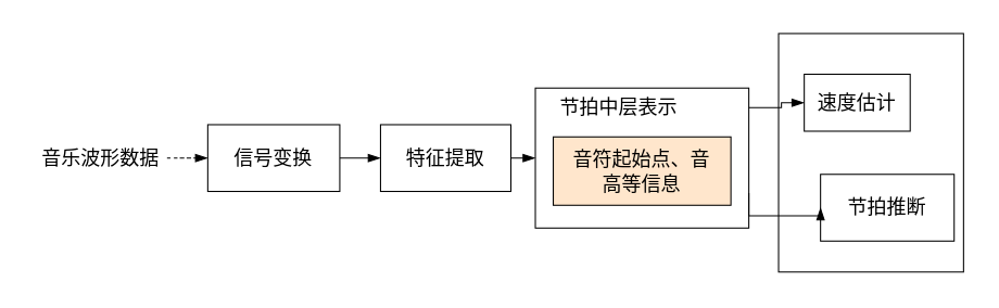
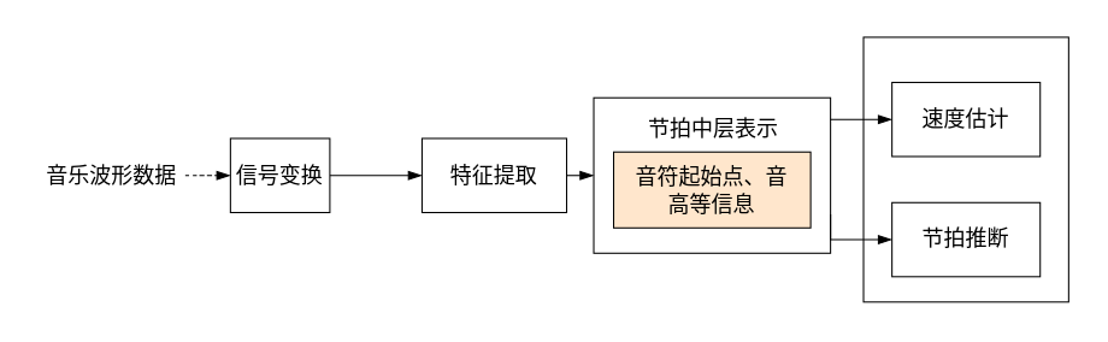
  <mxCell id="0" />
  <mxCell id="1" parent="0" />
  <mxCell id="2" value="" style="rounded=0;whiteSpace=wrap;html=1;sketch=0;strokeWidth=0.7;fillColor=none;fontFamily=宋体-简;" parent="1" vertex="1"><mxGeometry x="328" y="53.5" width="131" height="86" as="geometry" /></mxCell>
  <mxCell id="3" value="" style="rounded=0;whiteSpace=wrap;html=1;sketch=0;strokeWidth=0.7;fillColor=none;fontFamily=宋体-简;" parent="1" vertex="1"><mxGeometry x="477.25" y="20" width="113.5" height="146.5" as="geometry" /></mxCell>
  <mxCell id="4" value="" style="edgeStyle=orthogonalEdgeStyle;rounded=0;sketch=0;orthogonalLoop=1;jettySize=auto;html=1;strokeWidth=0.7;endArrow=blockThin;endFill=1;fontFamily=宋体-简;dashed=1;" parent="1" source="5" target="7" edge="1"><mxGeometry relative="1" as="geometry" /></mxCell>
  <mxCell id="5" value="音乐波形数据" style="text;html=1;align=center;verticalAlign=middle;resizable=0;points=[];autosize=1;strokeColor=none;fillColor=none;fontFamily=宋体-简;strokeWidth=0.7;" parent="1" vertex="1"><mxGeometry x="20" y="87.5" width="82" height="18" as="geometry" /></mxCell>
  <mxCell id="6" value="" style="edgeStyle=orthogonalEdgeStyle;rounded=0;sketch=0;orthogonalLoop=1;jettySize=auto;html=1;strokeWidth=0.7;endArrow=blockThin;endFill=1;fontFamily=宋体-简;" parent="1" source="7" target="9" edge="1"><mxGeometry relative="1" as="geometry" /></mxCell>
- <mxCell id="7" value="信号变换" style="rounded=0;whiteSpace=wrap;html=1;fontFamily=宋体-简;strokeWidth=0.7;" parent="1" vertex="1"><mxGeometry x="127" y="76" width="81" height="41" as="geometry" /></mxCell>
+ <mxCell id="7" value="信号变换" style="rounded=0;whiteSpace=wrap;html=1;fontFamily=宋体-简;strokeWidth=0.7;" parent="1" vertex="1"><mxGeometry x="127" y="76" width="55" height="41" as="geometry" /></mxCell>
  <mxCell id="8" style="edgeStyle=orthogonalEdgeStyle;rounded=0;sketch=0;orthogonalLoop=1;jettySize=auto;html=1;exitX=1;exitY=0.5;exitDx=0;exitDy=0;entryX=0;entryY=0.5;entryDx=0;entryDy=0;fontFamily=宋体-简;startArrow=none;startFill=0;endArrow=blockThin;endFill=1;strokeWidth=0.7;" parent="1" source="9" target="2" edge="1"><mxGeometry relative="1" as="geometry" /></mxCell>
  <mxCell id="9" value="特征提取&lt;span style=&quot;color: rgba(0, 0, 0, 0); font-size: 0px; text-align: start;&quot;&gt;%3CmxGraphModel%3E%3Croot%3E%3CmxCell%20id%3D%220%22%2F%3E%3CmxCell%20id%3D%221%22%20parent%3D%220%22%2F%3E%3CmxCell%20id%3D%222%22%20value%3D%22%E4%BF%A1%E5%8F%B7%E5%8F%98%E6%8D%A2%22%20style%3D%22rounded%3D0%3BwhiteSpace%3Dwrap%3Bhtml%3D1%3BfontFamily%3DComic%20Sans%20MS%3B%22%20vertex%3D%221%22%20parent%3D%221%22%3E%3CmxGeometry%20x%3D%22220%22%20y%3D%22225%22%20width%3D%22120%22%20height%3D%2260%22%20as%3D%22geometry%22%2F%3E%3C%2FmxCell%3E%3C%2Froot%3E%3C%2FmxGraphModel%3E&lt;/span&gt;" style="rounded=0;whiteSpace=wrap;html=1;fontFamily=宋体-简;strokeWidth=0.7;" parent="1" vertex="1"><mxGeometry x="233" y="76" width="80" height="41" as="geometry" /></mxCell>
  <mxCell id="10" value="音符起始点、音&lt;br&gt;高等信息" style="rounded=0;whiteSpace=wrap;html=1;fontFamily=宋体-简;strokeWidth=0.7;fillColor=#ffe6cc;" parent="1" vertex="1"><mxGeometry x="339" y="83.5" width="109" height="42" as="geometry" /></mxCell>
- <mxCell id="11" value="速度估计" style="rounded=0;whiteSpace=wrap;html=1;fontFamily=宋体-简;strokeWidth=0.7;" parent="1" vertex="1"><mxGeometry x="493" y="45" width="65" height="35" as="geometry" /></mxCell>
- <mxCell id="12" value="节拍推断" style="rounded=0;whiteSpace=wrap;html=1;fontFamily=宋体-简;strokeWidth=0.7;" parent="1" vertex="1"><mxGeometry x="503" y="106.5" width="82" height="41" as="geometry" /></mxCell>
+ <mxCell id="11" value="速度估计" style="rounded=0;whiteSpace=wrap;html=1;fontFamily=宋体-简;strokeWidth=0.7;" parent="1" vertex="1"><mxGeometry x="493" y="45" width="82" height="41" as="geometry" /></mxCell>
+ <mxCell id="12" value="节拍推断" style="rounded=0;whiteSpace=wrap;html=1;fontFamily=宋体-简;strokeWidth=0.7;" parent="1" vertex="1"><mxGeometry x="493" y="111.5" width="82" height="41" as="geometry" /></mxCell>
  <mxCell id="13" style="edgeStyle=orthogonalEdgeStyle;rounded=0;sketch=0;orthogonalLoop=1;jettySize=auto;html=1;exitX=1;exitY=0.139;exitDx=0;exitDy=0;fontFamily=宋体-简;startArrow=none;startFill=0;endArrow=blockThin;endFill=1;strokeWidth=0.7;exitPerimeter=0;" parent="1" source="2" target="11" edge="1"><mxGeometry relative="1" as="geometry" /></mxCell>
  <mxCell id="14" style="edgeStyle=orthogonalEdgeStyle;rounded=0;sketch=0;orthogonalLoop=1;jettySize=auto;html=1;exitX=1;exitY=0.75;exitDx=0;exitDy=0;entryX=0;entryY=0.5;entryDx=0;entryDy=0;fontFamily=宋体-简;startArrow=none;startFill=0;endArrow=blockThin;endFill=1;strokeWidth=0.7;" parent="1" source="2" target="12" edge="1"><mxGeometry relative="1" as="geometry"><Array as="points"><mxPoint x="459" y="132" /></Array></mxGeometry></mxCell>
- <mxCell id="15" value="&lt;font&gt;节拍中层表示&lt;/font&gt;" style="text;html=1;align=center;verticalAlign=middle;resizable=0;points=[];autosize=1;strokeColor=none;fillColor=none;fontFamily=宋体-简;strokeWidth=0.7;" parent="1" vertex="1"><mxGeometry x="338" y="57" width="82" height="18" as="geometry" /></mxCell>
+ <mxCell id="15" value="&lt;font&gt;节拍中层表示&lt;/font&gt;" style="text;html=1;align=center;verticalAlign=middle;resizable=0;points=[];autosize=1;strokeColor=none;fillColor=none;fontFamily=宋体-简;strokeWidth=0.7;" parent="1" vertex="1"><mxGeometry x="353" y="62" width="82" height="18" as="geometry" /></mxCell>
